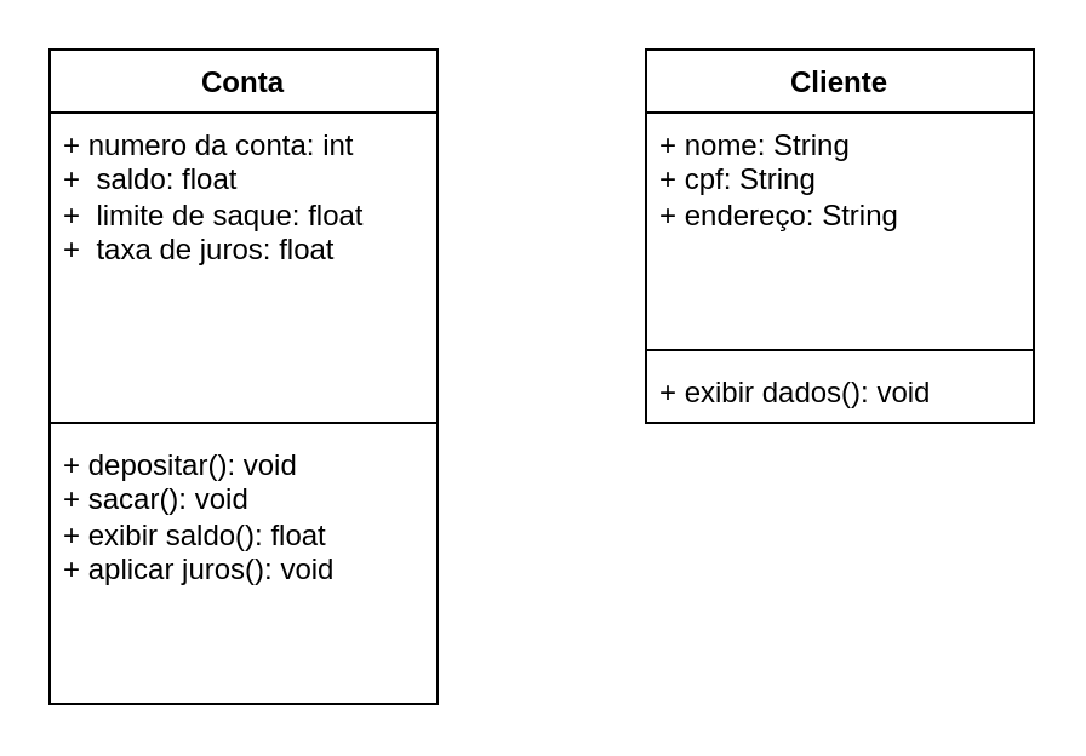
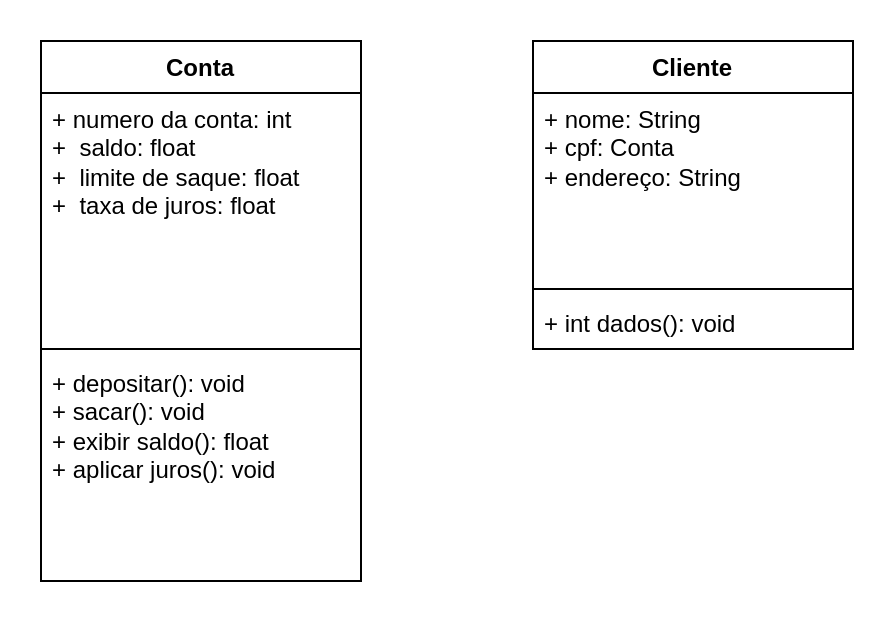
  <mxCell id="0" />
  <mxCell id="1" parent="0" />
  <mxCell id="2" value="Conta" style="swimlane;fontStyle=1;align=center;verticalAlign=top;childLayout=stackLayout;horizontal=1;startSize=26;horizontalStack=0;resizeParent=1;resizeParentMax=0;resizeLast=0;collapsible=1;marginBottom=0;whiteSpace=wrap;html=1;" vertex="1" parent="1"><mxGeometry x="20" y="20" width="160" height="270" as="geometry" /></mxCell>
  <mxCell id="3" value="+ numero da conta: &lt;span data-end=&quot;378&quot; data-start=&quot;371&quot;&gt;int&lt;/span&gt;&lt;div&gt;&lt;span data-end=&quot;378&quot; data-start=&quot;371&quot;&gt;+&amp;nbsp;&amp;nbsp;&lt;/span&gt;&lt;span style=&quot;background-color: transparent; color: light-dark(rgb(0, 0, 0), rgb(255, 255, 255));&quot;&gt;saldo: &lt;/span&gt;&lt;span style=&quot;background-color: transparent; color: light-dark(rgb(0, 0, 0), rgb(255, 255, 255));&quot; data-end=&quot;404&quot; data-start=&quot;395&quot;&gt;float&lt;/span&gt;&lt;/div&gt;&lt;div&gt;&lt;span style=&quot;background-color: transparent; color: light-dark(rgb(0, 0, 0), rgb(255, 255, 255));&quot; data-end=&quot;404&quot; data-start=&quot;395&quot;&gt;+&amp;nbsp;&amp;nbsp;&lt;/span&gt;&lt;span style=&quot;background-color: transparent; color: light-dark(rgb(0, 0, 0), rgb(255, 255, 255));&quot;&gt;limite de saque: &lt;/span&gt;&lt;span style=&quot;background-color: transparent; color: light-dark(rgb(0, 0, 0), rgb(255, 255, 255));&quot; data-end=&quot;669&quot; data-start=&quot;660&quot;&gt;float&lt;/span&gt;&lt;/div&gt;&lt;div&gt;&lt;span style=&quot;background-color: transparent; color: light-dark(rgb(0, 0, 0), rgb(255, 255, 255));&quot; data-end=&quot;669&quot; data-start=&quot;660&quot;&gt;+&amp;nbsp;&amp;nbsp;&lt;/span&gt;&lt;span style=&quot;background-color: transparent; color: light-dark(rgb(0, 0, 0), rgb(255, 255, 255));&quot;&gt;taxa de juros: &lt;/span&gt;&lt;span style=&quot;background-color: transparent; color: light-dark(rgb(0, 0, 0), rgb(255, 255, 255));&quot; data-end=&quot;872&quot; data-start=&quot;863&quot;&gt;float&lt;/span&gt;&lt;/div&gt;" style="text;strokeColor=none;fillColor=none;align=left;verticalAlign=top;spacingLeft=4;spacingRight=4;overflow=hidden;rotatable=0;points=[[0,0.5],[1,0.5]];portConstraint=eastwest;whiteSpace=wrap;html=1;" vertex="1" parent="2"><mxGeometry y="26" width="160" height="124" as="geometry" /></mxCell>
  <mxCell id="4" value="" style="line;strokeWidth=1;fillColor=none;align=left;verticalAlign=middle;spacingTop=-1;spacingLeft=3;spacingRight=3;rotatable=0;labelPosition=right;points=[];portConstraint=eastwest;strokeColor=inherit;" vertex="1" parent="2"><mxGeometry y="150" width="160" height="8" as="geometry" /></mxCell>
  <mxCell id="5" value="+ depositar(): &lt;span data-end=&quot;497&quot; data-start=&quot;489&quot;&gt;void&lt;/span&gt;&lt;div&gt;&lt;span data-end=&quot;497&quot; data-start=&quot;489&quot;&gt;+&amp;nbsp;&lt;/span&gt;&lt;span style=&quot;background-color: transparent; color: light-dark(rgb(0, 0, 0), rgb(255, 255, 255));&quot;&gt;sacar(): void&lt;/span&gt;&lt;/div&gt;&lt;div&gt;&lt;span style=&quot;background-color: transparent; color: light-dark(rgb(0, 0, 0), rgb(255, 255, 255));&quot; data-end=&quot;536&quot; data-start=&quot;528&quot;&gt;+&amp;nbsp;&lt;/span&gt;&lt;span style=&quot;background-color: transparent; color: light-dark(rgb(0, 0, 0), rgb(255, 255, 255));&quot;&gt;exibir saldo(): &lt;/span&gt;&lt;span style=&quot;background-color: transparent; color: light-dark(rgb(0, 0, 0), rgb(255, 255, 255));&quot; data-end=&quot;571&quot; data-start=&quot;562&quot;&gt;float&amp;nbsp;&lt;/span&gt;&lt;/div&gt;&lt;div&gt;&lt;span style=&quot;background-color: transparent; color: light-dark(rgb(0, 0, 0), rgb(255, 255, 255));&quot; data-end=&quot;571&quot; data-start=&quot;562&quot;&gt;+&amp;nbsp;&lt;/span&gt;&lt;span style=&quot;background-color: transparent; color: light-dark(rgb(0, 0, 0), rgb(255, 255, 255));&quot;&gt;aplicar juros(): &lt;/span&gt;&lt;span style=&quot;background-color: transparent; color: light-dark(rgb(0, 0, 0), rgb(255, 255, 255));&quot; data-end=&quot;927&quot; data-start=&quot;919&quot;&gt;void&lt;/span&gt;&lt;/div&gt;" style="text;strokeColor=none;fillColor=none;align=left;verticalAlign=top;spacingLeft=4;spacingRight=4;overflow=hidden;rotatable=0;points=[[0,0.5],[1,0.5]];portConstraint=eastwest;whiteSpace=wrap;html=1;" vertex="1" parent="2"><mxGeometry y="158" width="160" height="112" as="geometry" /></mxCell>
  <mxCell id="6" value="Cliente" style="swimlane;fontStyle=1;align=center;verticalAlign=top;childLayout=stackLayout;horizontal=1;startSize=26;horizontalStack=0;resizeParent=1;resizeParentMax=0;resizeLast=0;collapsible=1;marginBottom=0;whiteSpace=wrap;html=1;" vertex="1" parent="1"><mxGeometry x="266" y="20" width="160" height="154" as="geometry" /></mxCell>
- <mxCell id="7" value="+ nome: &lt;span data-end=&quot;189&quot; data-start=&quot;179&quot;&gt;String&lt;/span&gt;&lt;div&gt;+ cpf: &lt;span data-end=&quot;214&quot; data-start=&quot;204&quot;&gt;String&lt;/span&gt;&lt;/div&gt;&lt;div&gt;&lt;span data-end=&quot;214&quot; data-start=&quot;204&quot;&gt;+&amp;nbsp;&lt;/span&gt;&lt;span style=&quot;background-color: transparent; color: light-dark(rgb(0, 0, 0), rgb(255, 255, 255));&quot;&gt;endereço: &lt;/span&gt;&lt;span style=&quot;background-color: transparent; color: light-dark(rgb(0, 0, 0), rgb(255, 255, 255));&quot; data-end=&quot;244&quot; data-start=&quot;234&quot;&gt;String&lt;/span&gt;&lt;/div&gt;" style="text;strokeColor=none;fillColor=none;align=left;verticalAlign=top;spacingLeft=4;spacingRight=4;overflow=hidden;rotatable=0;points=[[0,0.5],[1,0.5]];portConstraint=eastwest;whiteSpace=wrap;html=1;" vertex="1" parent="6"><mxGeometry y="26" width="160" height="94" as="geometry" /></mxCell>
+ <mxCell id="7" value="+ nome: &lt;span data-end=&quot;189&quot; data-start=&quot;179&quot;&gt;String&lt;/span&gt;&lt;div&gt;+ cpf: &lt;span data-end=&quot;214&quot; data-start=&quot;204&quot;&gt;Conta&lt;/span&gt;&lt;/div&gt;&lt;div&gt;&lt;span data-end=&quot;214&quot; data-start=&quot;204&quot;&gt;+&amp;nbsp;&lt;/span&gt;&lt;span style=&quot;background-color: transparent; color: light-dark(rgb(0, 0, 0), rgb(255, 255, 255));&quot;&gt;endereço: &lt;/span&gt;&lt;span style=&quot;background-color: transparent; color: light-dark(rgb(0, 0, 0), rgb(255, 255, 255));&quot; data-end=&quot;244&quot; data-start=&quot;234&quot;&gt;String&lt;/span&gt;&lt;/div&gt;" style="text;strokeColor=none;fillColor=none;align=left;verticalAlign=top;spacingLeft=4;spacingRight=4;overflow=hidden;rotatable=0;points=[[0,0.5],[1,0.5]];portConstraint=eastwest;whiteSpace=wrap;html=1;" vertex="1" parent="6"><mxGeometry y="26" width="160" height="94" as="geometry" /></mxCell>
  <mxCell id="8" value="" style="line;strokeWidth=1;fillColor=none;align=left;verticalAlign=middle;spacingTop=-1;spacingLeft=3;spacingRight=3;rotatable=0;labelPosition=right;points=[];portConstraint=eastwest;strokeColor=inherit;" vertex="1" parent="6"><mxGeometry y="120" width="160" height="8" as="geometry" /></mxCell>
- <mxCell id="9" value="+ exibir dados(): &lt;span data-end=&quot;298&quot; data-start=&quot;290&quot;&gt;void&lt;/span&gt;" style="text;strokeColor=none;fillColor=none;align=left;verticalAlign=top;spacingLeft=4;spacingRight=4;overflow=hidden;rotatable=0;points=[[0,0.5],[1,0.5]];portConstraint=eastwest;whiteSpace=wrap;html=1;" vertex="1" parent="6"><mxGeometry y="128" width="160" height="26" as="geometry" /></mxCell>
+ <mxCell id="9" value="+ int dados(): &lt;span data-end=&quot;298&quot; data-start=&quot;290&quot;&gt;void&lt;/span&gt;" style="text;strokeColor=none;fillColor=none;align=left;verticalAlign=top;spacingLeft=4;spacingRight=4;overflow=hidden;rotatable=0;points=[[0,0.5],[1,0.5]];portConstraint=eastwest;whiteSpace=wrap;html=1;" vertex="1" parent="6"><mxGeometry y="128" width="160" height="26" as="geometry" /></mxCell>
